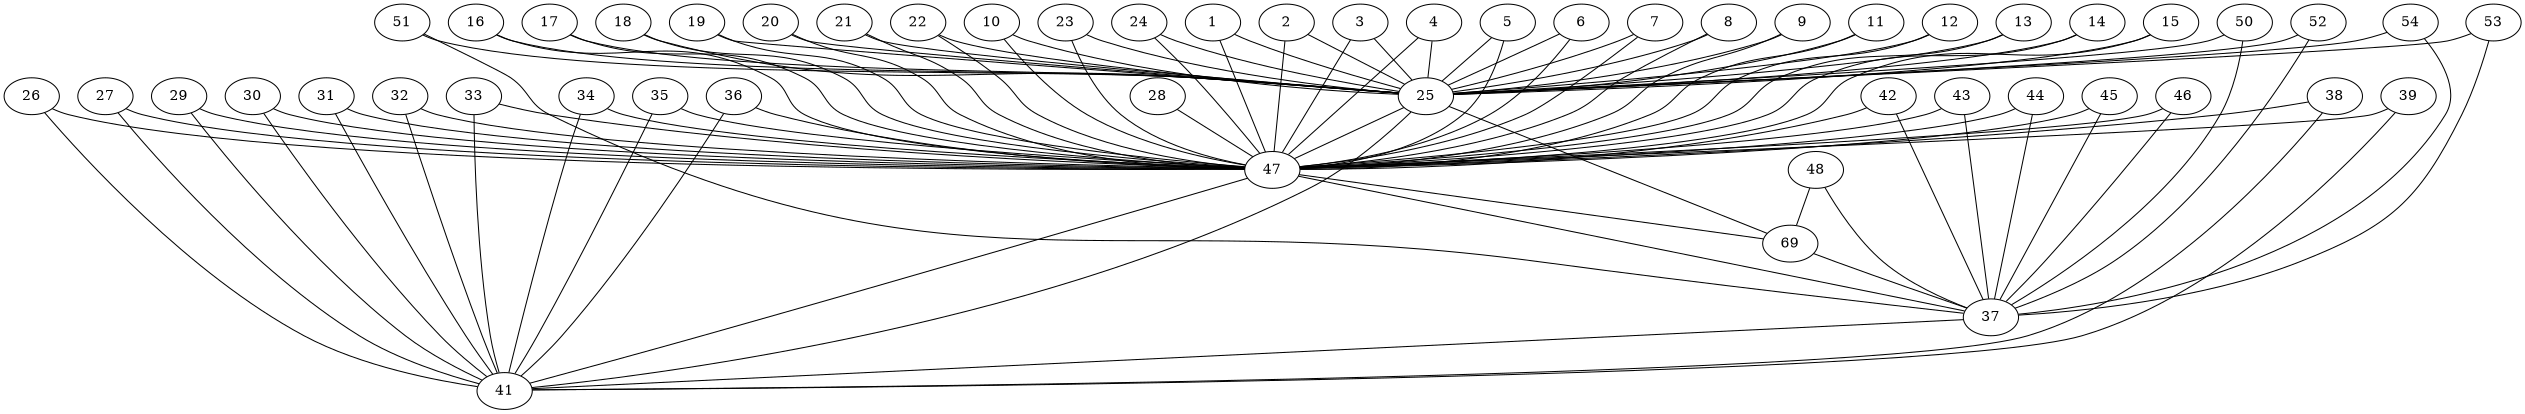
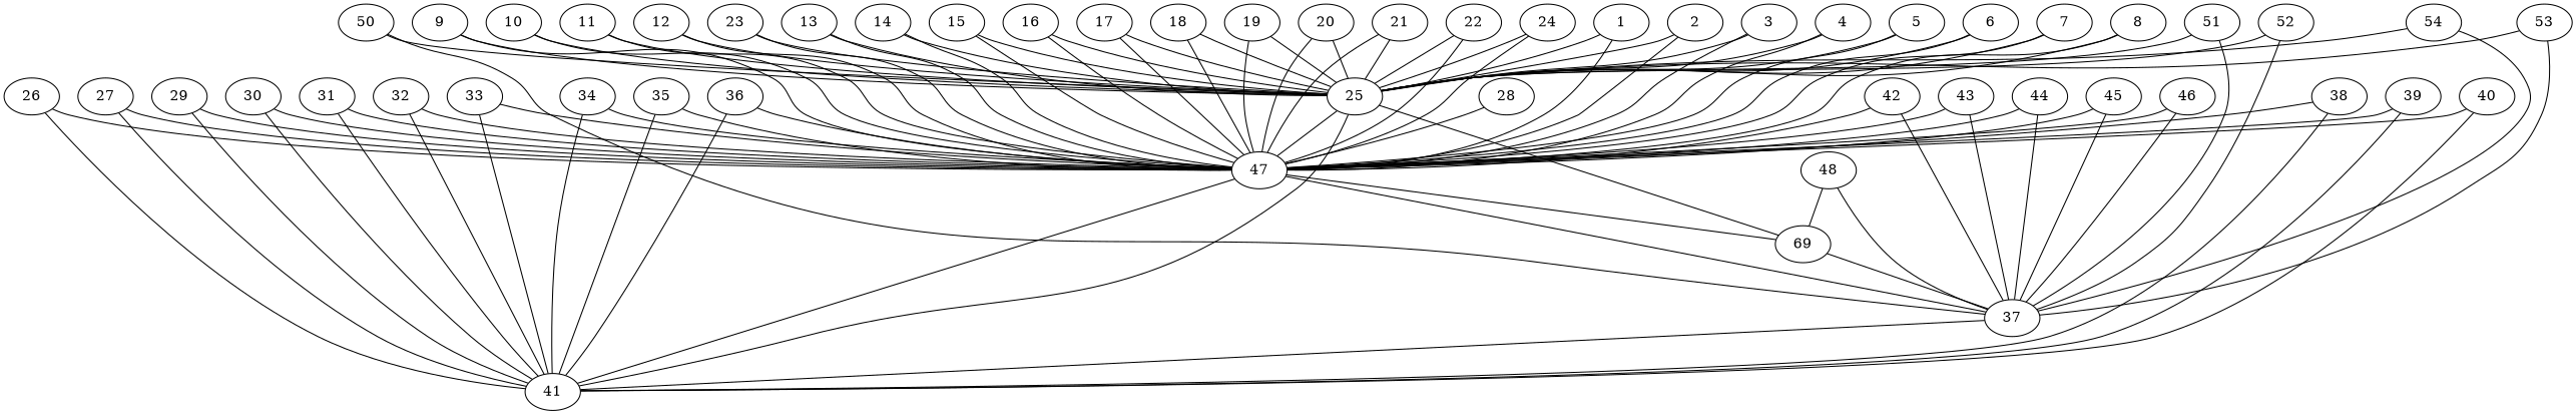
  strict graph {
    node [shape=ellipse]
    n1 [label=1]
    n2 [label=25]
    n3 [label=47]
    n4 [label=41]
    n5 [label=69]
    n6 [label=2]
    n7 [label=3]
    n8 [label=4]
    n9 [label=5]
    n10 [label=6]
    n11 [label=7]
    n12 [label=8]
    n13 [label=9]
    n14 [label=10]
    n15 [label=11]
    n16 [label=12]
    n17 [label=13]
    n18 [label=14]
    n19 [label=15]
    n20 [label=16]
    n21 [label=17]
    n22 [label=18]
    n23 [label=19]
    n24 [label=20]
    n25 [label=21]
    n26 [label=22]
    n27 [label=23]
    n28 [label=24]
    n29 [label=26]
    n30 [label=27]
    n31 [label=28]
    n32 [label=29]
    n33 [label=30]
    n34 [label=31]
    n35 [label=32]
    n36 [label=33]
    n37 [label=34]
    n38 [label=35]
    n39 [label=36]
    n40 [label=37]
    n41 [label=38]
    n42 [label=39]
+   n43 [label=40]
    n44 [label=42]
    n45 [label=43]
    n46 [label=44]
    n47 [label=45]
    n48 [label=46]
    n49 [label=48]
    n50 [label=50]
    n51 [label=51]
    n52 [label=52]
    n53 [label=53]
    n54 [label=54]
    n1 -- n2
    n1 -- n3
    n2 -- n3
    n2 -- n4
    n3 -- n5
    n4 -- n3
    n5 -- n2
    n5 -- n40
    n6 -- n2
    n6 -- n3
    n7 -- n2
    n7 -- n3
    n8 -- n2
    n8 -- n3
    n9 -- n2
    n9 -- n3
    n10 -- n2
    n10 -- n3
    n11 -- n2
    n11 -- n3
    n12 -- n2
    n12 -- n3
    n13 -- n2
    n13 -- n3
    n14 -- n2
    n14 -- n3
    n15 -- n2
    n15 -- n3
    n16 -- n2
    n16 -- n3
    n17 -- n2
    n17 -- n3
    n18 -- n2
    n18 -- n3
    n19 -- n2
    n19 -- n3
    n20 -- n2
    n20 -- n3
    n21 -- n2
    n21 -- n3
    n22 -- n2
    n22 -- n3
    n23 -- n2
    n23 -- n3
    n24 -- n2
    n24 -- n3
    n25 -- n2
    n25 -- n3
    n26 -- n2
    n26 -- n3
    n27 -- n2
    n27 -- n3
    n28 -- n2
    n28 -- n3
    n29 -- n3
    n29 -- n4
    n30 -- n3
    n30 -- n4
    n31 -- n3
    n32 -- n3
    n32 -- n4
    n33 -- n3
    n33 -- n4
    n34 -- n3
    n34 -- n4
    n35 -- n3
    n35 -- n4
    n36 -- n3
    n36 -- n4
    n37 -- n3
    n37 -- n4
    n38 -- n3
    n38 -- n4
    n39 -- n3
    n39 -- n4
    n40 -- n3
    n40 -- n4
    n41 -- n3
    n41 -- n4
    n42 -- n3
    n42 -- n4
+   n43 -- n3
+   n43 -- n4
    n44 -- n3
    n44 -- n40
    n45 -- n3
    n45 -- n40
    n46 -- n3
    n46 -- n40
    n47 -- n3
    n47 -- n40
    n48 -- n3
    n48 -- n40
    n49 -- n5
    n49 -- n40
    n50 -- n2
    n50 -- n40
    n51 -- n2
    n51 -- n40
    n52 -- n2
    n52 -- n40
    n53 -- n2
    n53 -- n40
    n54 -- n2
    n54 -- n40
  }
